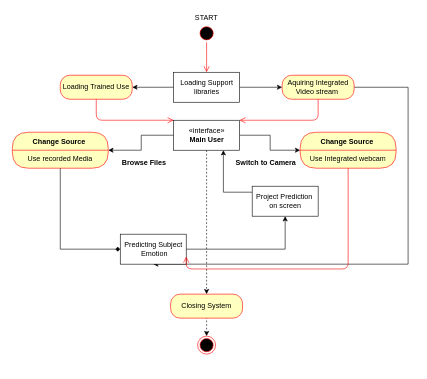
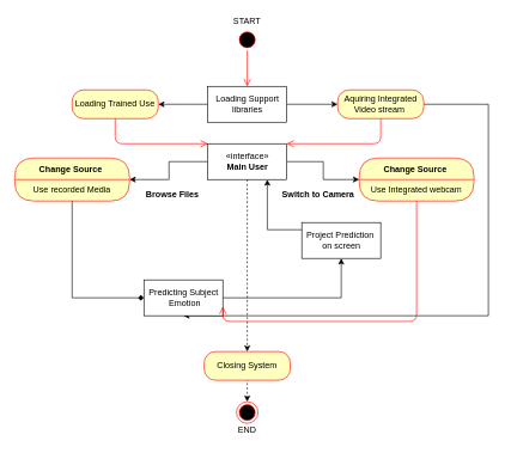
  <mxCell id="0" />
  <mxCell id="1" parent="0" />
  <mxCell id="2" value="" style="ellipse;html=1;shape=startState;fillColor=#000000;strokeColor=#ff0000;" parent="1" vertex="1"><mxGeometry x="329" y="40" width="30" height="30" as="geometry" /></mxCell>
  <mxCell id="3" value="" style="edgeStyle=elbowEdgeStyle;html=1;verticalAlign=bottom;endArrow=open;endSize=8;strokeColor=#ff0000;" parent="1" source="2" target="11" edge="1"><mxGeometry relative="1" as="geometry"><mxPoint x="344" y="110" as="targetPoint" /></mxGeometry></mxCell>
  <mxCell id="4" value="START" style="text;html=1;strokeColor=none;fillColor=none;align=center;verticalAlign=middle;whiteSpace=wrap;rounded=0;" parent="1" vertex="1"><mxGeometry x="324" y="20" width="40" height="20" as="geometry" /></mxCell>
  <mxCell id="5" style="edgeStyle=elbowEdgeStyle;rounded=0;orthogonalLoop=1;jettySize=auto;html=1;exitX=0;exitY=0.5;exitDx=0;exitDy=0;" parent="1" source="8" target="19" edge="1"><mxGeometry relative="1" as="geometry"><mxPoint x="170" y="250" as="targetPoint" /></mxGeometry></mxCell>
  <mxCell id="6" style="edgeStyle=elbowEdgeStyle;rounded=0;orthogonalLoop=1;jettySize=auto;html=1;exitX=1;exitY=0.5;exitDx=0;exitDy=0;endArrow=classic;endFill=1;" parent="1" source="8" target="25" edge="1"><mxGeometry relative="1" as="geometry" /></mxCell>
  <mxCell id="7" style="edgeStyle=orthogonalEdgeStyle;rounded=0;orthogonalLoop=1;jettySize=auto;html=1;dashed=1;" edge="1" parent="1" source="8" target="31"><mxGeometry relative="1" as="geometry" /></mxCell>
  <mxCell id="8" value="«interface»&lt;br&gt;&lt;b&gt;Main User&lt;/b&gt;" style="html=1;" parent="1" vertex="1"><mxGeometry x="289" y="200" width="110" height="50" as="geometry" /></mxCell>
  <mxCell id="9" style="edgeStyle=elbowEdgeStyle;rounded=0;orthogonalLoop=1;jettySize=auto;html=1;entryX=1;entryY=0.5;entryDx=0;entryDy=0;" parent="1" source="11" target="12" edge="1"><mxGeometry relative="1" as="geometry" /></mxCell>
  <mxCell id="10" style="edgeStyle=elbowEdgeStyle;rounded=0;orthogonalLoop=1;jettySize=auto;html=1;entryX=0;entryY=0.5;entryDx=0;entryDy=0;" parent="1" source="11" target="15" edge="1"><mxGeometry relative="1" as="geometry" /></mxCell>
  <mxCell id="11" value="Loading Support &lt;br&gt;libraries" style="html=1;" parent="1" vertex="1"><mxGeometry x="289" y="120" width="110" height="50" as="geometry" /></mxCell>
  <mxCell id="12" value="Loading Trained Use" style="rounded=1;whiteSpace=wrap;html=1;arcSize=40;fontColor=#000000;fillColor=#ffffc0;strokeColor=#ff0000;" parent="1" vertex="1"><mxGeometry x="100" y="125" width="120" height="40" as="geometry" /></mxCell>
  <mxCell id="13" value="" style="edgeStyle=orthogonalEdgeStyle;html=1;verticalAlign=bottom;endArrow=open;endSize=8;strokeColor=#ff0000;" parent="1" source="12" edge="1"><mxGeometry relative="1" as="geometry"><mxPoint x="289" y="200" as="targetPoint" /><Array as="points"><mxPoint x="160" y="200" /></Array></mxGeometry></mxCell>
  <mxCell id="14" style="edgeStyle=elbowEdgeStyle;rounded=0;orthogonalLoop=1;jettySize=auto;html=1;endArrow=classic;endFill=1;entryX=0.5;entryY=1;entryDx=0;entryDy=0;" parent="1" source="15" target="18" edge="1"><mxGeometry relative="1" as="geometry"><mxPoint x="255" y="490" as="targetPoint" /><Array as="points"><mxPoint x="680" y="530" /><mxPoint x="690" y="210" /><mxPoint x="520" y="470" /><mxPoint x="650" y="350" /></Array></mxGeometry></mxCell>
  <mxCell id="15" value="Aquiring Integrated Video stream&amp;nbsp;" style="rounded=1;whiteSpace=wrap;html=1;arcSize=40;fontColor=#000000;fillColor=#ffffc0;strokeColor=#ff0000;" parent="1" vertex="1"><mxGeometry x="470" y="125" width="120" height="40" as="geometry" /></mxCell>
  <mxCell id="16" value="" style="edgeStyle=orthogonalEdgeStyle;html=1;verticalAlign=bottom;endArrow=open;endSize=8;strokeColor=#ff0000;entryX=1;entryY=0;entryDx=0;entryDy=0;" parent="1" source="15" target="8" edge="1"><mxGeometry relative="1" as="geometry"><mxPoint x="530" y="190" as="targetPoint" /><Array as="points"><mxPoint x="530" y="200" /></Array></mxGeometry></mxCell>
  <mxCell id="17" style="edgeStyle=elbowEdgeStyle;rounded=0;orthogonalLoop=1;jettySize=auto;html=1;entryX=0.5;entryY=1;entryDx=0;entryDy=0;endArrow=classic;endFill=1;" parent="1" source="18" target="24" edge="1"><mxGeometry relative="1" as="geometry"><Array as="points"><mxPoint x="475" y="335" /></Array></mxGeometry></mxCell>
  <mxCell id="18" value="Predicting Subject&lt;br&gt;&amp;nbsp;Emotion" style="html=1;" parent="1" vertex="1"><mxGeometry x="200" y="390" width="110" height="50" as="geometry" /></mxCell>
  <mxCell id="19" value="Change Source " style="swimlane;fontStyle=1;align=center;verticalAlign=middle;childLayout=stackLayout;horizontal=1;startSize=30;horizontalStack=0;resizeParent=0;resizeLast=1;container=0;fontColor=#000000;collapsible=0;rounded=1;arcSize=30;strokeColor=#ff0000;fillColor=#ffffc0;swimlaneFillColor=#ffffc0;dropTarget=0;" parent="1" vertex="1"><mxGeometry x="20" y="220" width="160" height="60" as="geometry" /></mxCell>
  <mxCell id="20" value="Use recorded Media" style="text;html=1;strokeColor=none;fillColor=none;align=center;verticalAlign=middle;spacingLeft=4;spacingRight=4;whiteSpace=wrap;overflow=hidden;rotatable=0;fontColor=#000000;" parent="19" vertex="1"><mxGeometry y="30" width="160" height="30" as="geometry" /></mxCell>
  <mxCell id="21" style="edgeStyle=elbowEdgeStyle;rounded=0;orthogonalLoop=1;jettySize=auto;html=1;entryX=0;entryY=0.5;entryDx=0;entryDy=0;endArrow=diamond;endFill=1;" parent="1" source="20" target="18" edge="1"><mxGeometry relative="1" as="geometry"><Array as="points"><mxPoint x="100" y="320" /></Array></mxGeometry></mxCell>
  <mxCell id="22" value="Browse Files" style="text;align=center;fontStyle=1;verticalAlign=middle;spacingLeft=3;spacingRight=3;strokeColor=none;rotatable=0;points=[[0,0.5],[1,0.5]];portConstraint=eastwest;" parent="1" vertex="1"><mxGeometry x="200" y="260" width="80" height="20" as="geometry" /></mxCell>
  <mxCell id="23" style="edgeStyle=elbowEdgeStyle;rounded=0;orthogonalLoop=1;jettySize=auto;html=1;entryX=0.75;entryY=1;entryDx=0;entryDy=0;endArrow=classic;endFill=1;" parent="1" source="24" target="8" edge="1"><mxGeometry relative="1" as="geometry"><Array as="points"><mxPoint x="372" y="320" /></Array></mxGeometry></mxCell>
  <mxCell id="24" value="Project Prediction&amp;nbsp;&lt;br&gt;on screen" style="html=1;" parent="1" vertex="1"><mxGeometry x="420" y="310" width="110" height="50" as="geometry" /></mxCell>
  <mxCell id="25" value="Change Source " style="swimlane;fontStyle=1;align=center;verticalAlign=middle;childLayout=stackLayout;horizontal=1;startSize=30;horizontalStack=0;resizeParent=0;resizeLast=1;container=0;fontColor=#000000;collapsible=0;rounded=1;arcSize=30;strokeColor=#ff0000;fillColor=#ffffc0;swimlaneFillColor=#ffffc0;dropTarget=0;" parent="1" vertex="1"><mxGeometry x="500" y="220" width="160" height="60" as="geometry" /></mxCell>
  <mxCell id="26" value="Use Integrated webcam" style="text;html=1;strokeColor=none;fillColor=none;align=center;verticalAlign=middle;spacingLeft=4;spacingRight=4;whiteSpace=wrap;overflow=hidden;rotatable=0;fontColor=#000000;" parent="25" vertex="1"><mxGeometry y="30" width="160" height="30" as="geometry" /></mxCell>
  <mxCell id="27" value="Subtitle" style="text;html=1;strokeColor=none;fillColor=none;align=center;verticalAlign=middle;spacingLeft=4;spacingRight=4;whiteSpace=wrap;overflow=hidden;rotatable=0;fontColor=#000000;" parent="25" vertex="1"><mxGeometry y="60" width="160" as="geometry" /></mxCell>
  <mxCell id="28" value="" style="edgeStyle=orthogonalEdgeStyle;html=1;verticalAlign=bottom;endArrow=open;endSize=8;strokeColor=#ff0000;entryX=1;entryY=0.75;entryDx=0;entryDy=0;" parent="1" source="25" target="18" edge="1"><mxGeometry relative="1" as="geometry"><mxPoint x="380" y="290" as="targetPoint" /><Array as="points"><mxPoint x="580" y="448" /></Array></mxGeometry></mxCell>
  <mxCell id="29" value="Switch to Camera" style="text;align=center;fontStyle=1;verticalAlign=middle;spacingLeft=3;spacingRight=3;strokeColor=none;rotatable=0;points=[[0,0.5],[1,0.5]];portConstraint=eastwest;" parent="1" vertex="1"><mxGeometry x="388" y="258" width="110" height="23" as="geometry" /></mxCell>
  <mxCell id="30" style="edgeStyle=elbowEdgeStyle;rounded=0;orthogonalLoop=1;jettySize=auto;html=1;dashed=1;endArrow=classic;endFill=1;" parent="1" target="32" edge="1"><mxGeometry relative="1" as="geometry"><mxPoint x="344" y="570" as="targetPoint" /><mxPoint x="344" y="510" as="sourcePoint" /></mxGeometry></mxCell>
  <mxCell id="31" value="Closing System" style="rounded=1;whiteSpace=wrap;html=1;arcSize=40;fontColor=#000000;fillColor=#ffffc0;strokeColor=#ff0000;" parent="1" vertex="1"><mxGeometry x="284" y="490" width="120" height="40" as="geometry" /></mxCell>
  <mxCell id="32" value="" style="ellipse;html=1;shape=endState;fillColor=#000000;strokeColor=#ff0000;" parent="1" vertex="1"><mxGeometry x="329" y="560" width="30" height="30" as="geometry" /></mxCell>
+ <mxCell id="33" value="END" style="text;html=1;strokeColor=none;fillColor=none;align=center;verticalAlign=middle;whiteSpace=wrap;rounded=0;" parent="1" vertex="1"><mxGeometry x="324" y="590" width="40" height="20" as="geometry" /></mxCell>
